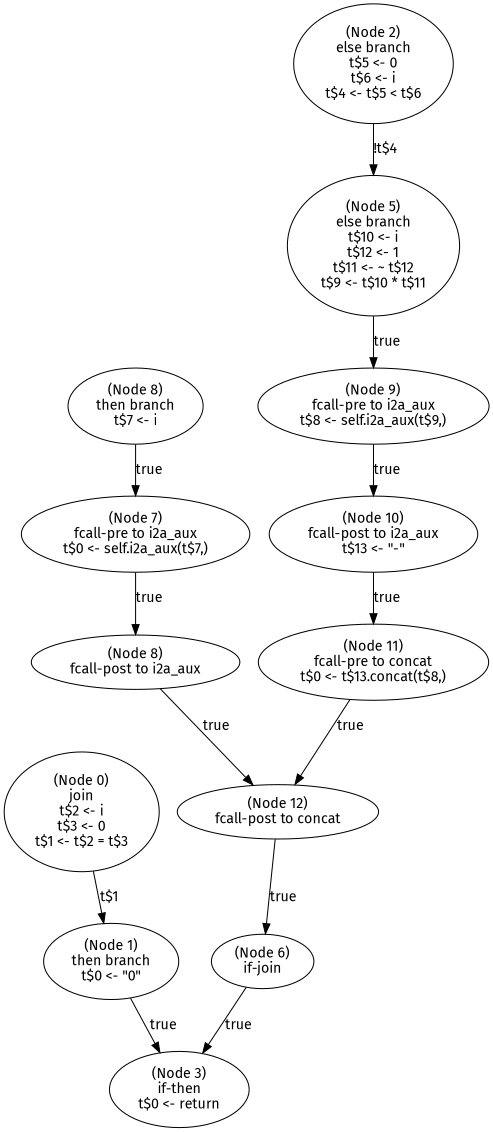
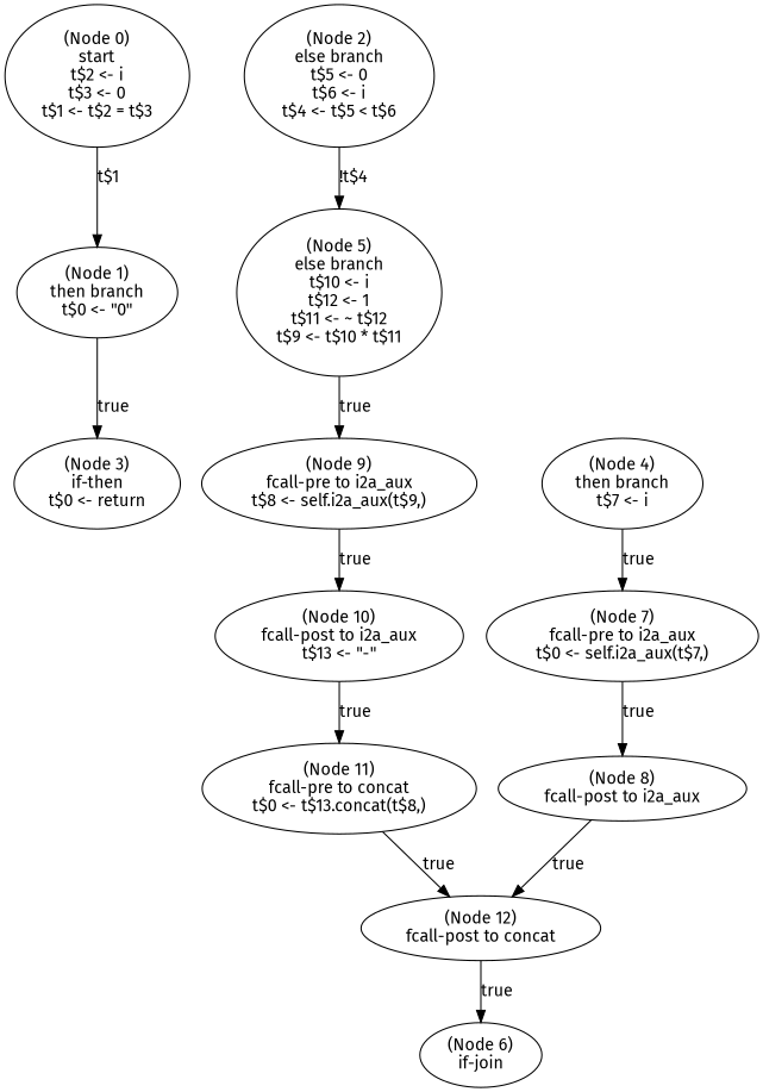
  digraph {
    fontname="Fira Sans"
    node [fontname="Fira Sans"]
    edge [fontname="Fira Sans"]
-   n1 [label="(Node 0)\njoin\nt$2 <- i\nt$3 <- 0\nt$1 <- t$2 = t$3\n"]
+   n1 [label="(Node 0)\nstart\nt$2 <- i\nt$3 <- 0\nt$1 <- t$2 = t$3\n"]
    n2 [label="(Node 1)\nthen branch\nt$0 <- \"0\"\n"]
    n3 [label="(Node 2)\nelse branch\nt$5 <- 0\nt$6 <- i\nt$4 <- t$5 < t$6\n"]
    n4 [label="(Node 5)\nelse branch\nt$10 <- i\nt$12 <- 1\nt$11 <- ~ t$12\nt$9 <- t$10 * t$11\n"]
    n5 [label="(Node 3)\nif-then\nt$0 <- return\n"]
    n6 [label="(Node 9)\nfcall-pre to i2a_aux\nt$8 <- self.i2a_aux(t$9,)\n"]
-   n7 [label="(Node 8)\nthen branch\nt$7 <- i\n"]
+   n7 [label="(Node 4)\nthen branch\nt$7 <- i\n"]
    n8 [label="(Node 7)\nfcall-pre to i2a_aux\nt$0 <- self.i2a_aux(t$7,)\n"]
    n9 [label="(Node 10)\nfcall-post to i2a_aux\nt$13 <- \"-\"\n"]
    n10 [label="(Node 8)\nfcall-post to i2a_aux\n"]
    n11 [label="(Node 12)\nfcall-post to concat\n"]
    n12 [label="(Node 11)\nfcall-pre to concat\nt$0 <- t$13.concat(t$8,)\n"]
    n13 [label="(Node 6)\nif-join\n"]
    n1 -> n2 [label="t$1"]
    n2 -> n5 [label=true]
    n3 -> n4 [label="!t$4"]
    n4 -> n6 [label=true]
    n6 -> n9 [label=true]
    n7 -> n8 [label=true]
    n8 -> n10 [label=true]
    n9 -> n12 [label=true]
    n10 -> n11 [label=true]
    n11 -> n13 [label=true]
    n12 -> n11 [label=true]
-   n13 -> n5 [label=true]
  }
